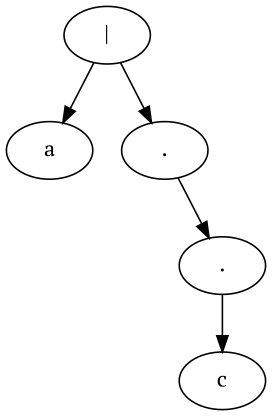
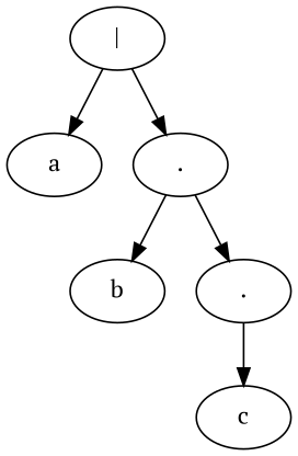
  digraph {
    fontname="PT Serif"
    node [fontname="PT Serif"]
    edge [fontname="PT Serif"]
    n1 [label="|"]
    n2 [label=a]
    n3 [label="."]
+   n4 [label=b]
    n5 [label="."]
    n6 [label=c]
    n1 -> n2
    n1 -> n3
+   n3 -> n4
    n3 -> n5
    n5 -> n6
  }
